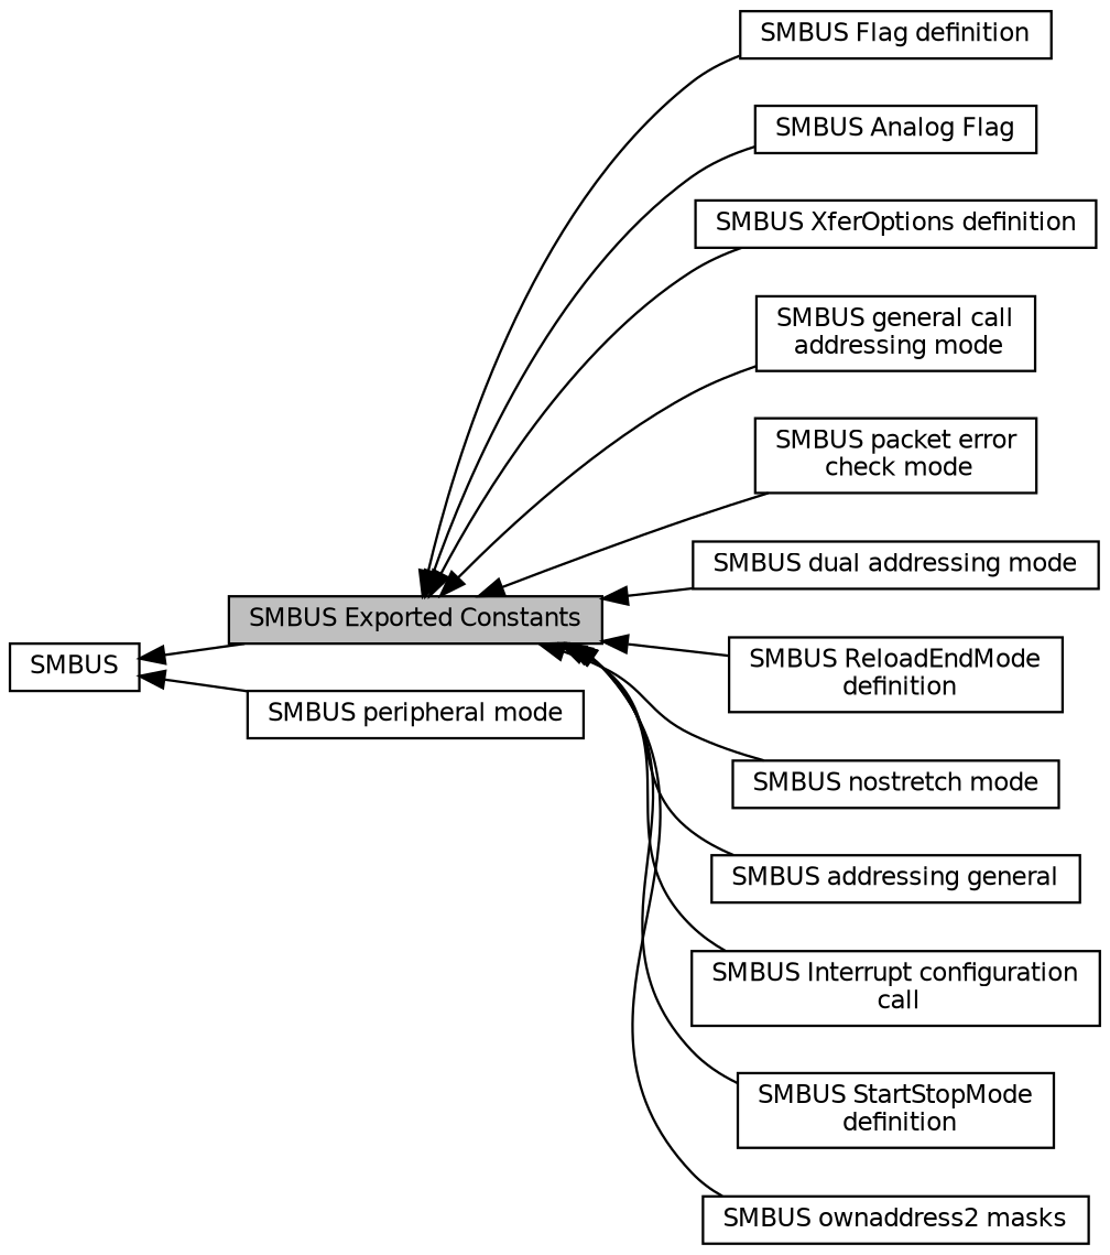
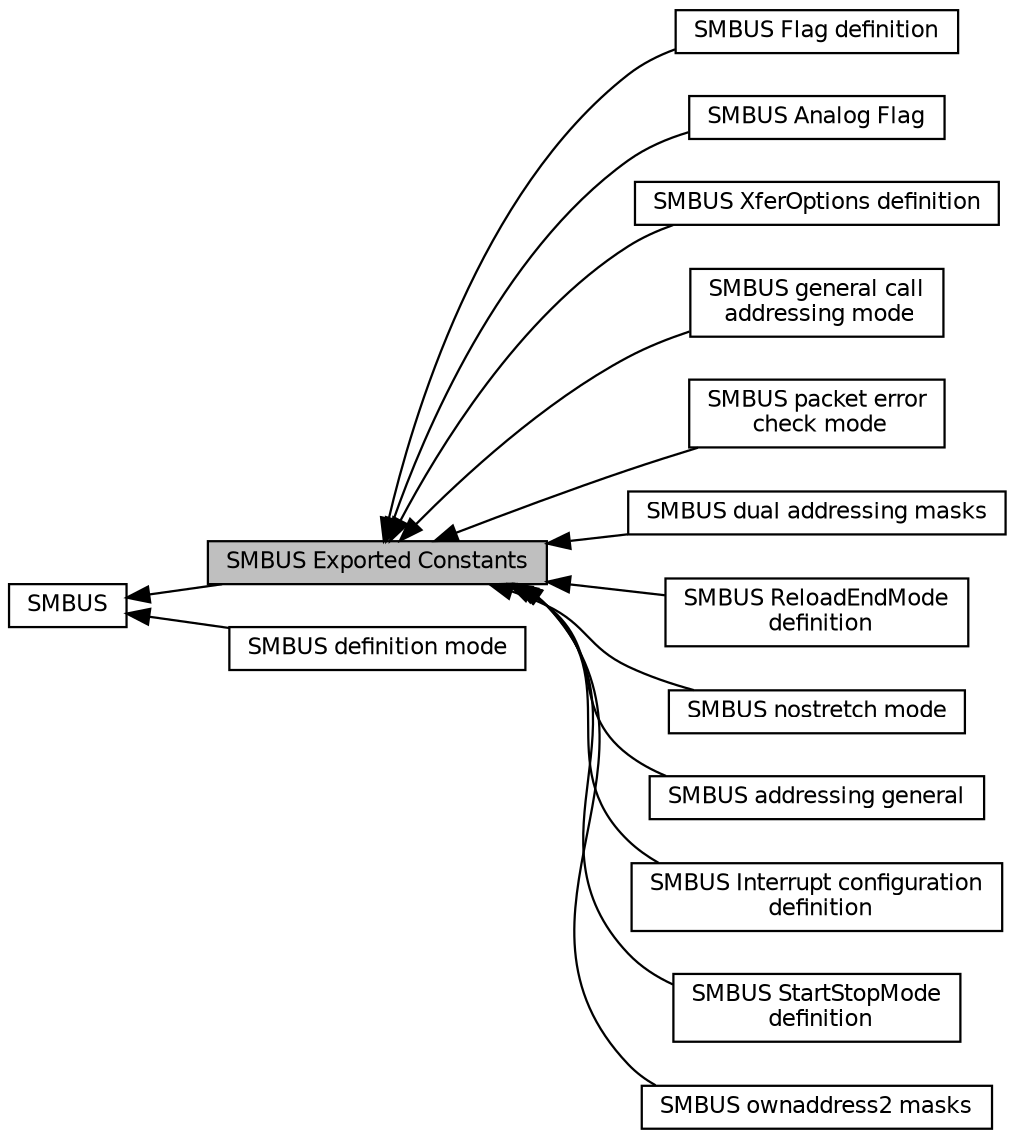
  digraph {
    rankdir=LR
    node [color=black fillcolor=white fontname=Helvetica fontsize=10 shape=record style=filled]
    edge [dir=back fontname=Helvetica fontsize=10 labelfontname=Helvetica labelfontsize=10 shape=plaintext style=solid]
    n1 [height=0.2 label="SMBUS Flag definition" width=0.4]
    n2 [height=0.2 label="SMBUS Analog Flag" width=0.4]
    n3 [height=0.2 label="SMBUS XferOptions definition" width=0.4]
    n4 [height=0.2 label="SMBUS general call\l addressing mode" width=0.4]
    n5 [height=0.2 label="SMBUS packet error\l check mode" width=0.4]
-   n6 [height=0.2 label="SMBUS dual addressing mode" width=0.4]
+   n6 [height=0.2 label="SMBUS dual addressing masks" width=0.4]
    n7 [height=0.2 label="SMBUS ReloadEndMode\l definition" width=0.4]
    n8 [height=0.2 label="SMBUS nostretch mode" width=0.4]
    n9 [height=0.2 label="SMBUS addressing general" width=0.4]
    n10 [fillcolor=grey75 fontcolor=black height=0.2 label="SMBUS Exported Constants" width=0.4]
-   n11 [height=0.2 label="SMBUS Interrupt configuration\l call" width=0.4]
+   n11 [height=0.2 label="SMBUS Interrupt configuration\l definition" width=0.4]
    n12 [height=0.2 label="SMBUS StartStopMode\l definition" width=0.4]
    n13 [height=0.2 label="SMBUS ownaddress2 masks" width=0.4]
-   n14 [height=0.2 label="SMBUS peripheral mode" width=0.4]
+   n14 [height=0.2 label="SMBUS definition mode" width=0.4]
    n15 [height=0.2 label=SMBUS width=0.4]
    n10 -> n1
    n10 -> n2
    n10 -> n3
    n10 -> n4
    n10 -> n5
    n10 -> n6
    n10 -> n7
    n10 -> n8
    n10 -> n9
    n10 -> n11
    n10 -> n12
    n10 -> n13
    n15 -> n10
    n15 -> n14
  }
